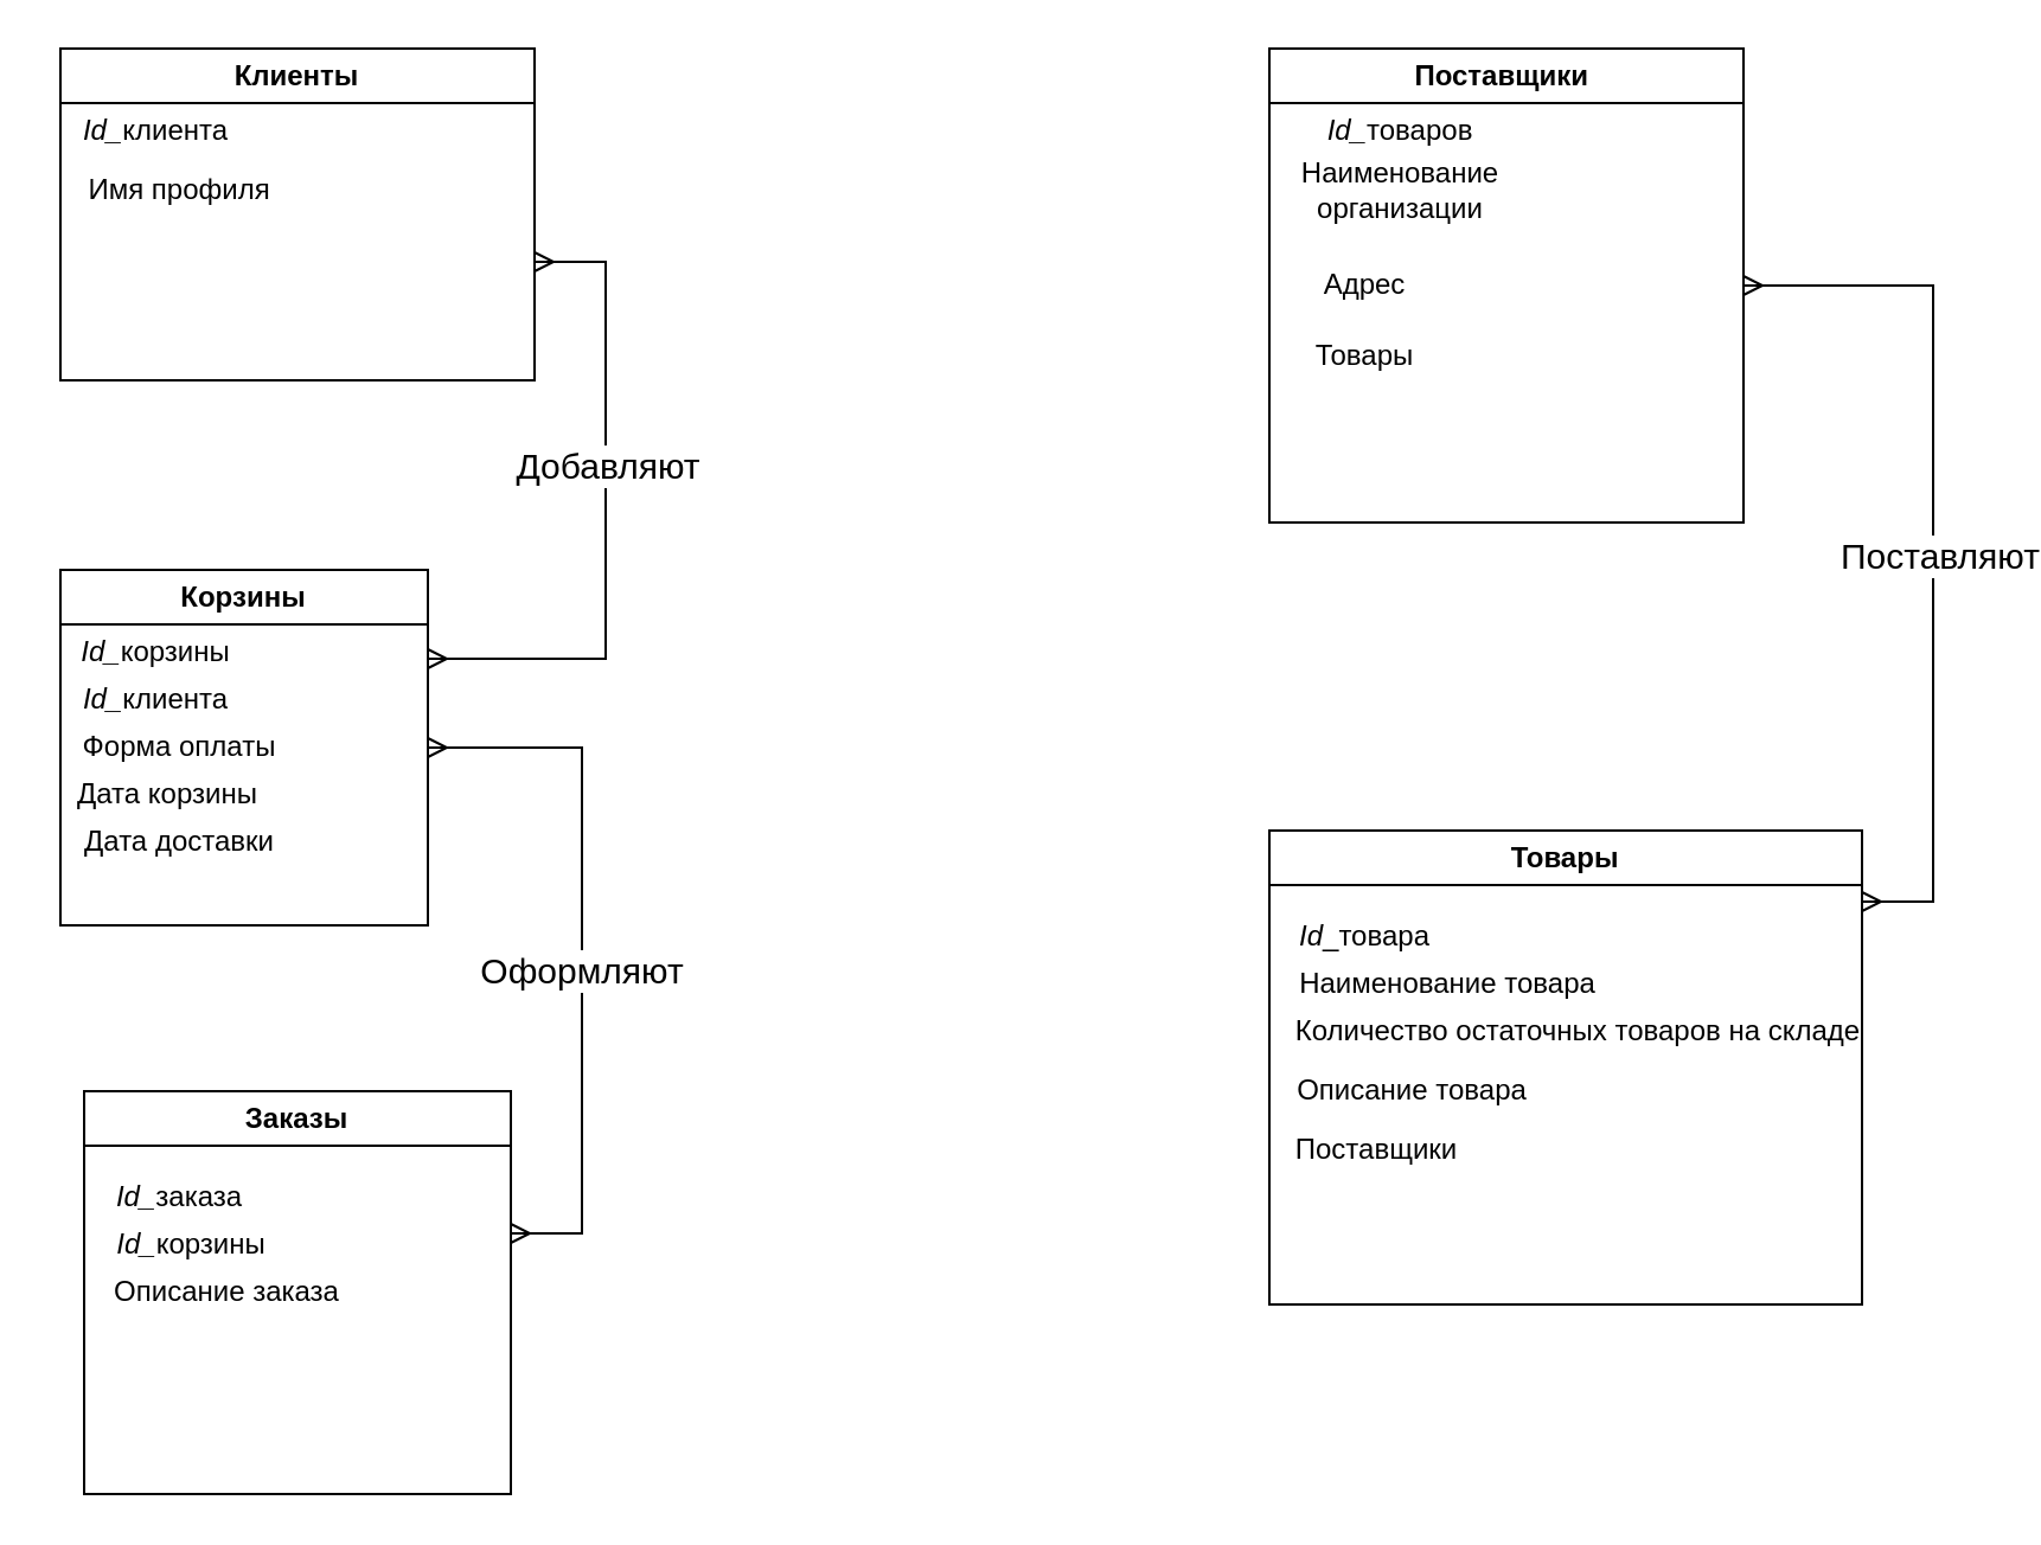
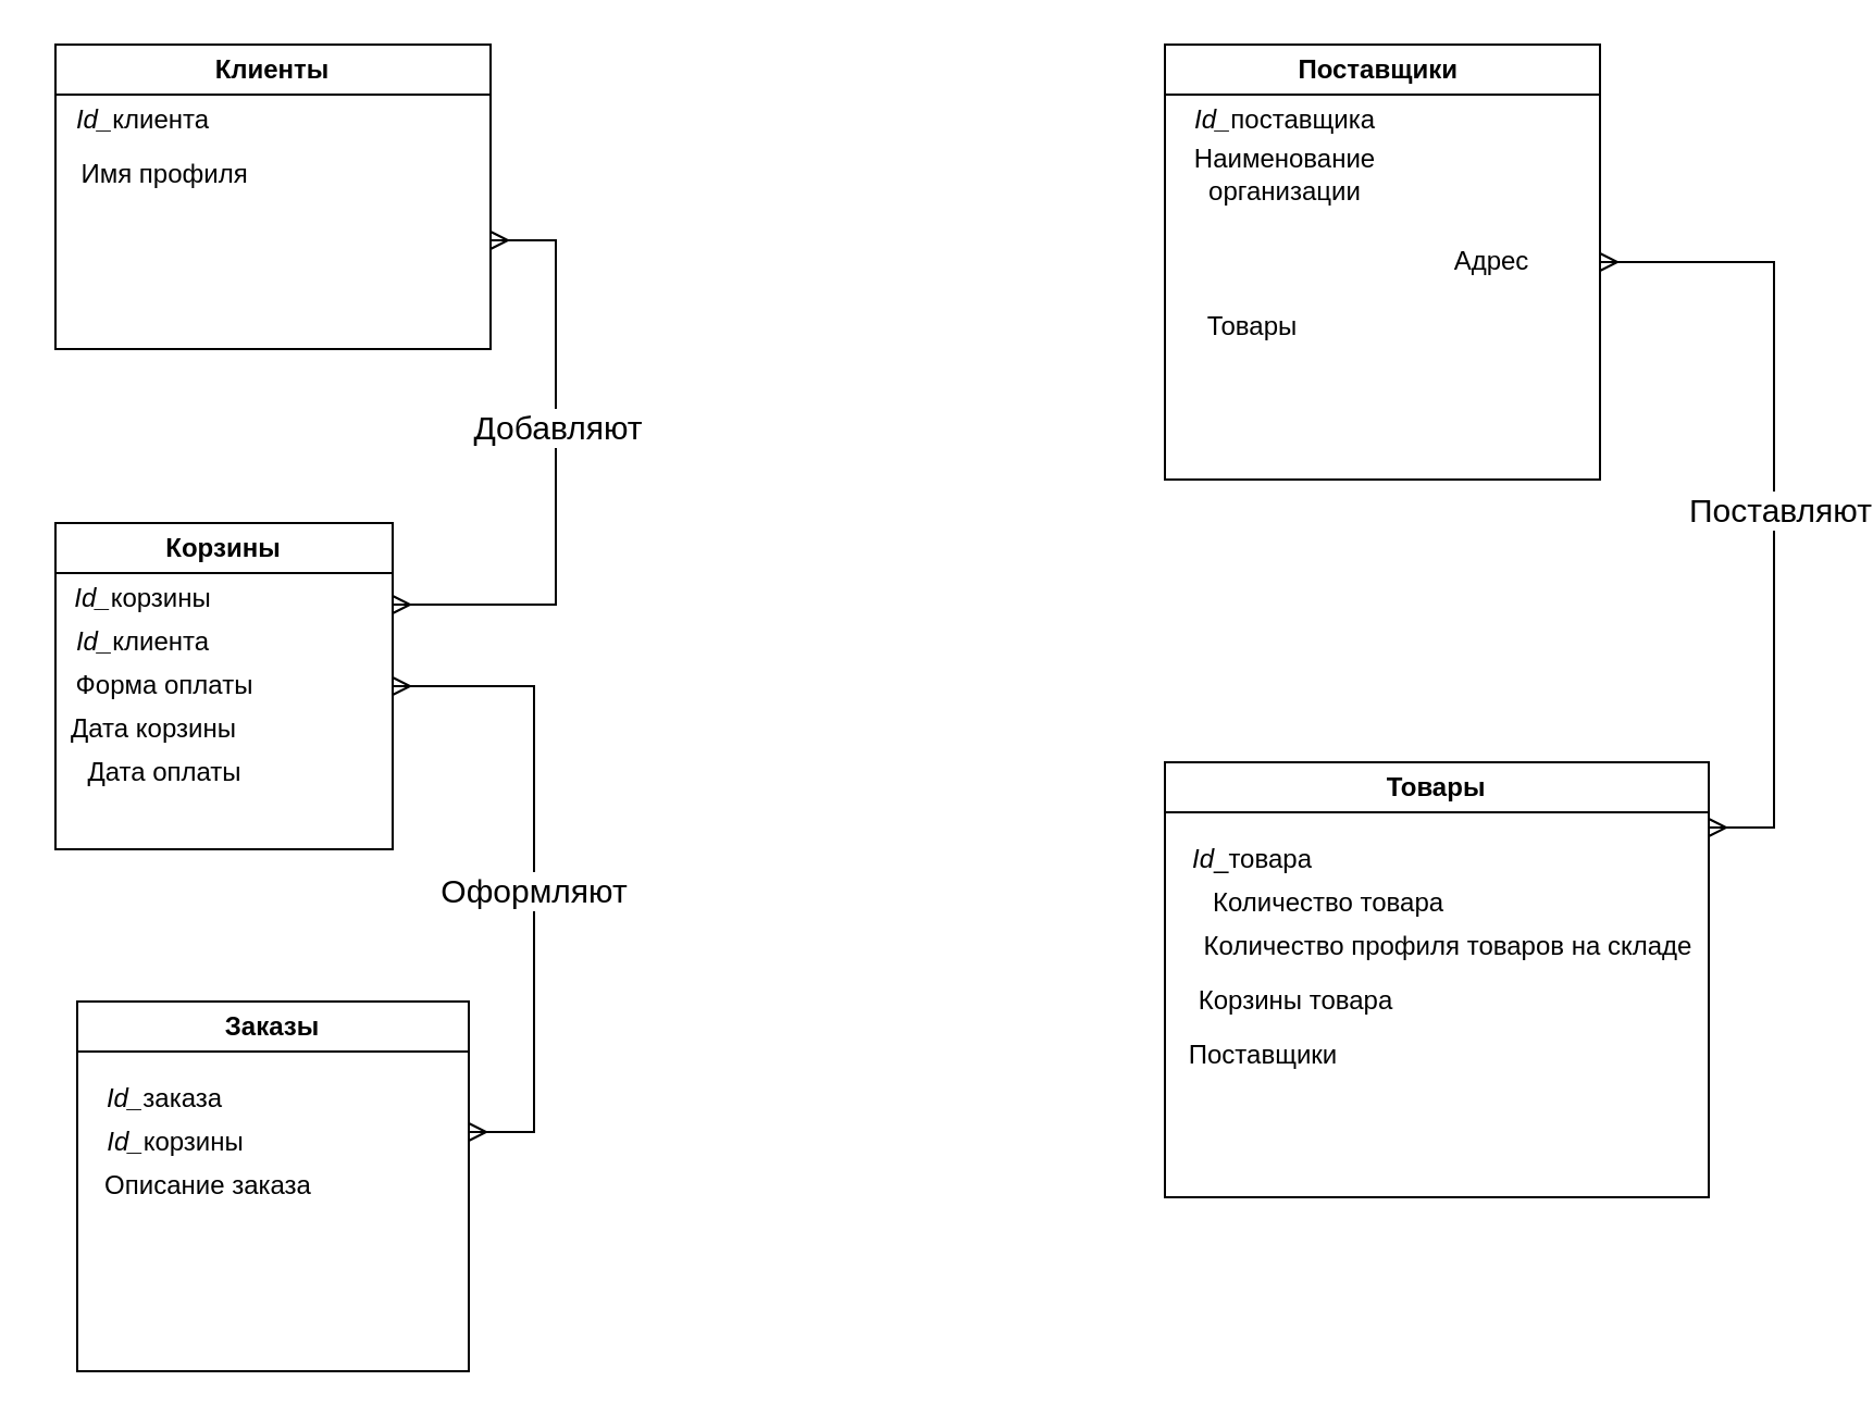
  <mxCell id="0" />
  <mxCell id="1" parent="0" />
  <mxCell id="2" value="" style="endArrow=classic;html=1;rounded=0;exitX=0.5;exitY=0;exitDx=0;exitDy=0;entryX=0.5;entryY=0;entryDx=0;entryDy=0;" parent="1" edge="1"><mxGeometry width="50" height="50" relative="1" as="geometry"><mxPoint x="70" y="420" as="sourcePoint" /><mxPoint x="70" y="420" as="targetPoint" /><Array as="points" /></mxGeometry></mxCell>
  <mxCell id="3" value="Клиенты" style="swimlane;whiteSpace=wrap;html=1;" parent="1" vertex="1"><mxGeometry x="25" y="20" width="200" height="140" as="geometry" /></mxCell>
  <mxCell id="4" value="&lt;i&gt;Id_&lt;/i&gt;клиента" style="text;html=1;align=center;verticalAlign=middle;resizable=0;points=[];autosize=1;strokeColor=none;fillColor=none;" parent="3" vertex="1"><mxGeometry y="20" width="80" height="30" as="geometry" /></mxCell>
  <mxCell id="5" value="Имя профиля" style="text;html=1;align=center;verticalAlign=middle;resizable=0;points=[];autosize=1;strokeColor=none;fillColor=none;" parent="3" vertex="1"><mxGeometry y="45" width="100" height="30" as="geometry" /></mxCell>
  <mxCell id="6" value="Товары" style="swimlane;whiteSpace=wrap;html=1;" parent="1" vertex="1"><mxGeometry x="535" y="350" width="250" height="200" as="geometry" /></mxCell>
  <mxCell id="7" value="&lt;i style=&quot;border-color: var(--border-color);&quot;&gt;Id&lt;/i&gt;_товара&lt;br&gt;" style="text;html=1;align=center;verticalAlign=middle;resizable=0;points=[];autosize=1;strokeColor=none;fillColor=none;" parent="6" vertex="1"><mxGeometry y="30" width="80" height="30" as="geometry" /></mxCell>
- <mxCell id="8" value="Наименование товара" style="text;html=1;align=center;verticalAlign=middle;resizable=0;points=[];autosize=1;strokeColor=none;fillColor=none;" parent="6" vertex="1"><mxGeometry y="50" width="150" height="30" as="geometry" /></mxCell>
- <mxCell id="9" value="Количество остаточных товаров на складе" style="text;html=1;align=center;verticalAlign=middle;resizable=0;points=[];autosize=1;strokeColor=none;fillColor=none;" parent="6" vertex="1"><mxGeometry y="70" width="260" height="30" as="geometry" /></mxCell>
- <mxCell id="10" value="Описание товара" style="text;html=1;align=center;verticalAlign=middle;resizable=0;points=[];autosize=1;strokeColor=none;fillColor=none;" parent="6" vertex="1"><mxGeometry y="95" width="120" height="30" as="geometry" /></mxCell>
+ <mxCell id="8" value="Количество товара" style="text;html=1;align=center;verticalAlign=middle;resizable=0;points=[];autosize=1;strokeColor=none;fillColor=none;" parent="6" vertex="1"><mxGeometry y="50" width="150" height="30" as="geometry" /></mxCell>
+ <mxCell id="9" value="Количество профиля товаров на складе" style="text;html=1;align=center;verticalAlign=middle;resizable=0;points=[];autosize=1;strokeColor=none;fillColor=none;" parent="6" vertex="1"><mxGeometry y="70" width="260" height="30" as="geometry" /></mxCell>
+ <mxCell id="10" value="Корзины товара" style="text;html=1;align=center;verticalAlign=middle;resizable=0;points=[];autosize=1;strokeColor=none;fillColor=none;" parent="6" vertex="1"><mxGeometry y="95" width="120" height="30" as="geometry" /></mxCell>
  <mxCell id="11" value="Поставщики" style="text;html=1;align=center;verticalAlign=middle;resizable=0;points=[];autosize=1;strokeColor=none;fillColor=none;" parent="6" vertex="1"><mxGeometry y="120" width="90" height="30" as="geometry" /></mxCell>
  <mxCell id="12" value="Поставщики&amp;nbsp;" style="swimlane;whiteSpace=wrap;html=1;" parent="1" vertex="1"><mxGeometry x="535" y="20" width="200" height="200" as="geometry" /></mxCell>
  <mxCell id="13" value="Наименование&lt;br/&gt;организации" style="text;html=1;align=center;verticalAlign=middle;resizable=0;points=[];autosize=1;strokeColor=none;fillColor=none;" parent="12" vertex="1"><mxGeometry y="40" width="110" height="40" as="geometry" /></mxCell>
- <mxCell id="14" value="Адрес" style="text;html=1;align=center;verticalAlign=middle;resizable=0;points=[];autosize=1;strokeColor=none;fillColor=none;" parent="12" vertex="1"><mxGeometry x="10" y="85" width="60" height="30" as="geometry" /></mxCell>
+ <mxCell id="14" value="Адрес" style="text;html=1;align=center;verticalAlign=middle;resizable=0;points=[];autosize=1;strokeColor=none;fillColor=none;" parent="12" vertex="1"><mxGeometry x="120" y="85" width="60" height="30" as="geometry" /></mxCell>
  <mxCell id="15" value="Товары" style="text;html=1;align=center;verticalAlign=middle;resizable=0;points=[];autosize=1;strokeColor=none;fillColor=none;" parent="12" vertex="1"><mxGeometry x="10" y="115" width="60" height="30" as="geometry" /></mxCell>
- <mxCell id="16" value="&lt;i&gt;Id_&lt;/i&gt;товаров" style="text;html=1;align=center;verticalAlign=middle;resizable=0;points=[];autosize=1;strokeColor=none;fillColor=none;" parent="12" vertex="1"><mxGeometry y="20" width="110" height="30" as="geometry" /></mxCell>
+ <mxCell id="16" value="&lt;i&gt;Id_&lt;/i&gt;поставщика" style="text;html=1;align=center;verticalAlign=middle;resizable=0;points=[];autosize=1;strokeColor=none;fillColor=none;" parent="12" vertex="1"><mxGeometry y="20" width="110" height="30" as="geometry" /></mxCell>
  <mxCell id="17" value="Корзины" style="swimlane;whiteSpace=wrap;html=1;" parent="1" vertex="1"><mxGeometry x="25" y="240" width="155" height="150" as="geometry" /></mxCell>
  <mxCell id="18" value="&lt;i&gt;Id_&lt;/i&gt;корзины" style="text;html=1;align=center;verticalAlign=middle;resizable=0;points=[];autosize=1;strokeColor=none;fillColor=none;" parent="17" vertex="1"><mxGeometry x="-5" y="20" width="90" height="30" as="geometry" /></mxCell>
  <mxCell id="19" value="&lt;i&gt;Id_&lt;/i&gt;клиента" style="text;html=1;align=center;verticalAlign=middle;resizable=0;points=[];autosize=1;strokeColor=none;fillColor=none;" parent="17" vertex="1"><mxGeometry y="40" width="80" height="30" as="geometry" /></mxCell>
  <mxCell id="20" value="Форма оплаты" style="text;html=1;align=center;verticalAlign=middle;resizable=0;points=[];autosize=1;strokeColor=none;fillColor=none;" parent="17" vertex="1"><mxGeometry y="60" width="100" height="30" as="geometry" /></mxCell>
  <mxCell id="21" value="Дата корзины" style="text;html=1;align=center;verticalAlign=middle;resizable=0;points=[];autosize=1;strokeColor=none;fillColor=none;" parent="17" vertex="1"><mxGeometry x="-5" y="80" width="100" height="30" as="geometry" /></mxCell>
- <mxCell id="22" value="Дата доставки" style="text;html=1;align=center;verticalAlign=middle;resizable=0;points=[];autosize=1;strokeColor=none;fillColor=none;" parent="17" vertex="1"><mxGeometry y="100" width="100" height="30" as="geometry" /></mxCell>
+ <mxCell id="22" value="Дата оплаты" style="text;html=1;align=center;verticalAlign=middle;resizable=0;points=[];autosize=1;strokeColor=none;fillColor=none;" parent="17" vertex="1"><mxGeometry y="100" width="100" height="30" as="geometry" /></mxCell>
  <mxCell id="23" value="Заказы" style="swimlane;whiteSpace=wrap;html=1;" parent="1" vertex="1"><mxGeometry x="35" y="460" width="180" height="170" as="geometry" /></mxCell>
  <mxCell id="24" value="&lt;i&gt;Id_&lt;/i&gt;заказа" style="text;html=1;align=center;verticalAlign=middle;resizable=0;points=[];autosize=1;strokeColor=none;fillColor=none;" parent="23" vertex="1"><mxGeometry y="30" width="80" height="30" as="geometry" /></mxCell>
  <mxCell id="25" value="Описание заказа" style="text;html=1;align=center;verticalAlign=middle;resizable=0;points=[];autosize=1;strokeColor=none;fillColor=none;" parent="23" vertex="1"><mxGeometry y="70" width="120" height="30" as="geometry" /></mxCell>
  <mxCell id="26" value="&lt;i&gt;Id_&lt;/i&gt;корзины" style="text;html=1;align=center;verticalAlign=middle;resizable=0;points=[];autosize=1;strokeColor=none;fillColor=none;" vertex="1" parent="23"><mxGeometry y="50" width="90" height="30" as="geometry" /></mxCell>
  <mxCell id="27" value="" style="edgeStyle=entityRelationEdgeStyle;fontSize=12;html=1;endArrow=ERmany;startArrow=ERmany;rounded=0;entryX=1;entryY=0.5;entryDx=0;entryDy=0;" parent="1" target="12" edge="1"><mxGeometry width="100" height="100" relative="1" as="geometry"><mxPoint x="785" y="380" as="sourcePoint" /><mxPoint x="615" y="240" as="targetPoint" /></mxGeometry></mxCell>
  <mxCell id="28" value="&lt;font style=&quot;font-size: 15px;&quot;&gt;Поставляют&lt;/font&gt;" style="edgeLabel;html=1;align=center;verticalAlign=middle;resizable=0;points=[];" parent="27" vertex="1" connectable="0"><mxGeometry x="-0.041" y="-2" relative="1" as="geometry"><mxPoint as="offset" /></mxGeometry></mxCell>
  <mxCell id="29" value="" style="edgeStyle=entityRelationEdgeStyle;fontSize=12;html=1;endArrow=ERmany;startArrow=ERmany;rounded=0;entryX=1;entryY=0.5;entryDx=0;entryDy=0;" parent="1" target="17" edge="1"><mxGeometry width="100" height="100" relative="1" as="geometry"><mxPoint x="215" y="520" as="sourcePoint" /><mxPoint x="35" y="440" as="targetPoint" /></mxGeometry></mxCell>
  <mxCell id="30" value="Оформляют" style="edgeLabel;html=1;align=center;verticalAlign=middle;resizable=0;points=[];fontSize=15;" parent="29" vertex="1" connectable="0"><mxGeometry x="-0.053" y="1" relative="1" as="geometry"><mxPoint as="offset" /></mxGeometry></mxCell>
  <mxCell id="31" value="" style="edgeStyle=entityRelationEdgeStyle;fontSize=12;html=1;endArrow=ERmany;startArrow=ERmany;rounded=0;entryX=1;entryY=0.25;entryDx=0;entryDy=0;" parent="1" target="17" edge="1"><mxGeometry width="100" height="100" relative="1" as="geometry"><mxPoint x="225" y="110" as="sourcePoint" /><mxPoint x="435" y="300" as="targetPoint" /></mxGeometry></mxCell>
  <mxCell id="32" value="Добавляют" style="edgeLabel;html=1;align=center;verticalAlign=middle;resizable=0;points=[];fontSize=15;" parent="31" vertex="1" connectable="0"><mxGeometry x="-0.153" relative="1" as="geometry"><mxPoint as="offset" /></mxGeometry></mxCell>
